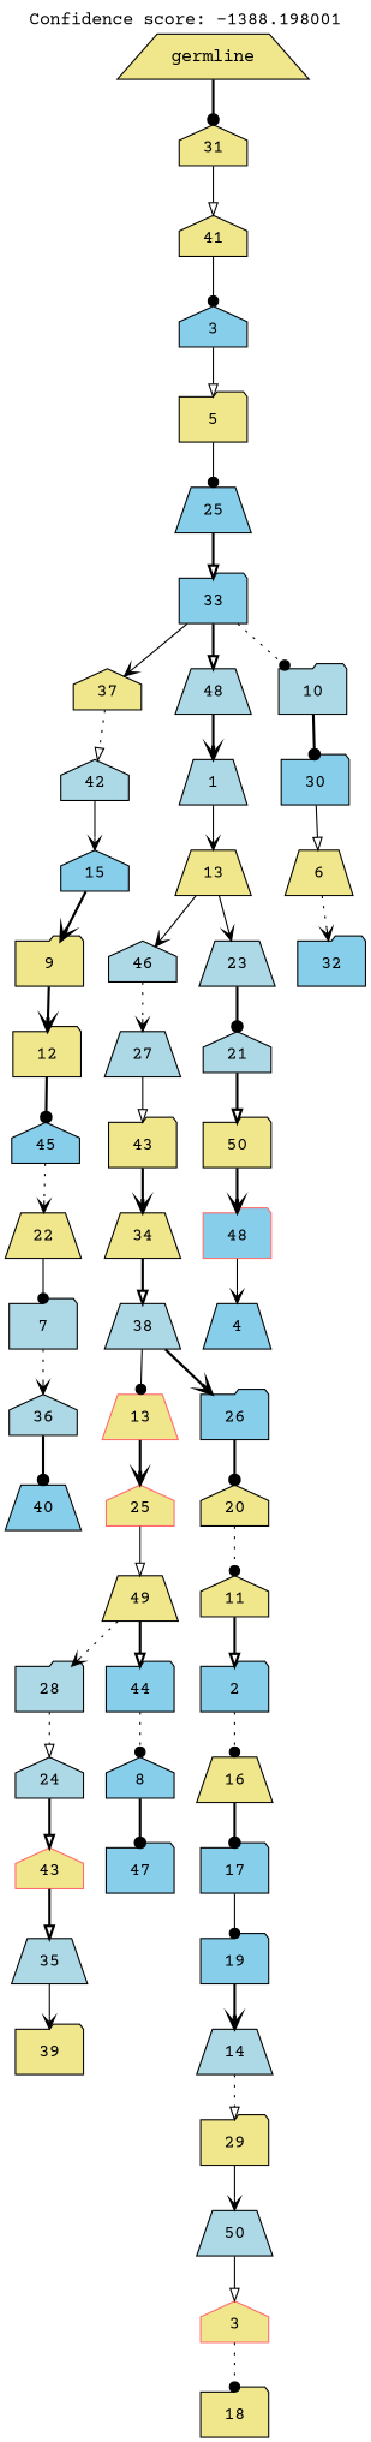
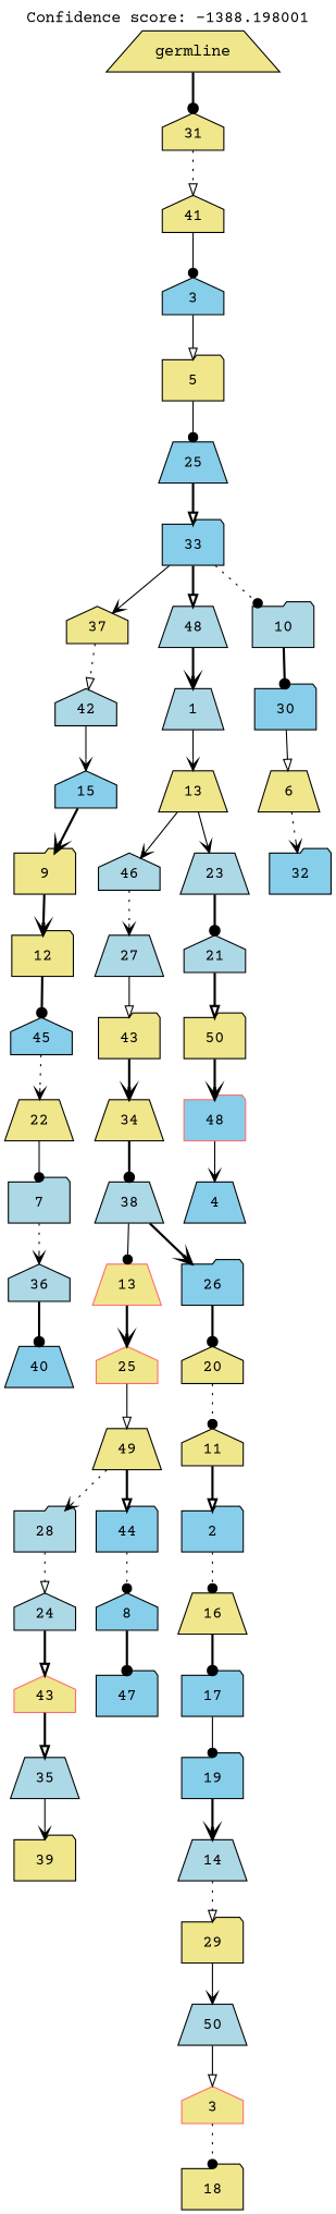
  digraph {
    fontname="Courier Prime"
    label="Confidence score: -1388.198001"
    labelloc=t
    node [fillcolor=khaki fontname="Courier Prime" shape=folder style=filled]
    edge [arrowhead=vee fontname="Courier Prime" style=bold]
    n1 [fillcolor=lightblue label=36 shape=house]
    n2 [fillcolor=skyblue label=40 shape=trapezium]
    n3 [fillcolor=lightblue label=7]
    n4 [label=22 shape=trapezium]
    n5 [fillcolor=skyblue label=45 shape=house]
    n6 [label=12]
    n7 [label=9]
    n8 [fillcolor=skyblue label=15 shape=house]
    n9 [fillcolor=lightblue label=42 shape=house]
    n10 [label=37 shape=house]
    n11 [fillcolor=lightblue label=35 shape=trapezium]
    n12 [label=39]
    n13 [color=indianred1 label=43 shape=house]
    n14 [fillcolor=lightblue label=24 shape=house]
    n15 [fillcolor=lightblue label=28]
    n16 [fillcolor=skyblue label=8 shape=house]
    n17 [fillcolor=skyblue label=47]
    n18 [fillcolor=skyblue label=44]
    n19 [label=49 shape=trapezium]
    n20 [color=indianred1 label=25 shape=house]
    n21 [color=indianred1 label=13 shape=trapezium]
    n22 [color=indianred1 label=3 shape=house]
    n23 [label=18]
    n24 [fillcolor=lightblue label=50 shape=trapezium]
    n25 [label=29]
    n26 [fillcolor=lightblue label=14 shape=trapezium]
    n27 [fillcolor=skyblue label=19]
    n28 [fillcolor=skyblue label=17]
    n29 [label=16 shape=trapezium]
    n30 [fillcolor=skyblue label=2]
    n31 [label=11 shape=house]
    n32 [label=20 shape=house]
    n33 [fillcolor=skyblue label=26]
    n34 [fillcolor=lightblue label=38 shape=trapezium]
    n35 [label=34 shape=trapezium]
    n36 [label=43]
    n37 [fillcolor=lightblue label=27 shape=trapezium]
    n38 [fillcolor=lightblue label=46 shape=house]
    n39 [color=indianred1 fillcolor=skyblue label=48]
    n40 [fillcolor=skyblue label=4 shape=trapezium]
    n41 [label=50]
    n42 [fillcolor=lightblue label=21 shape=house]
    n43 [fillcolor=lightblue label=23 shape=trapezium]
    n44 [label=13 shape=trapezium]
    n45 [fillcolor=lightblue label=1 shape=trapezium]
    n46 [fillcolor=lightblue label=48 shape=trapezium]
    n47 [label=6 shape=trapezium]
    n48 [fillcolor=skyblue label=32]
    n49 [fillcolor=skyblue label=30]
    n50 [fillcolor=lightblue label=10]
    n51 [fillcolor=skyblue label=33]
    n52 [fillcolor=skyblue label=25 shape=trapezium]
    n53 [label=5]
    n54 [fillcolor=skyblue label=3 shape=house]
    n55 [label=41 shape=house]
    n56 [label=31 shape=house]
    n57 [label=germline shape=trapezium]
    n1 -> n2 [arrowhead=dot]
    n3 -> n1 [style=dotted]
    n4 -> n3 [arrowhead=dot style=solid]
    n5 -> n4 [style=dotted]
    n6 -> n5 [arrowhead=dot]
    n7 -> n6
    n8 -> n7
    n9 -> n8 [style=solid]
    n10 -> n9 [arrowhead=onormal style=dotted]
    n11 -> n12 [style=solid]
    n13 -> n11 [arrowhead=onormal]
    n14 -> n13 [arrowhead=onormal]
    n15 -> n14 [arrowhead=onormal style=dotted]
    n16 -> n17 [arrowhead=dot]
    n18 -> n16 [arrowhead=dot style=dotted]
    n19 -> n15 [style=dotted]
    n19 -> n18 [arrowhead=onormal]
    n20 -> n19 [arrowhead=onormal style=solid]
    n21 -> n20
    n22 -> n23 [arrowhead=dot style=dotted]
    n24 -> n22 [arrowhead=onormal style=solid]
    n25 -> n24 [style=solid]
    n26 -> n25 [arrowhead=onormal style=dotted]
    n27 -> n26
    n28 -> n27 [arrowhead=dot style=solid]
    n29 -> n28 [arrowhead=dot]
    n30 -> n29 [arrowhead=dot style=dotted]
    n31 -> n30 [arrowhead=onormal]
    n32 -> n31 [arrowhead=dot style=dotted]
    n33 -> n32 [arrowhead=dot]
    n34 -> n21 [arrowhead=dot style=solid]
    n34 -> n33
-   n35 -> n34 [arrowhead=onormal]
+   n35 -> n34 [arrowhead=dot]
    n36 -> n35
    n37 -> n36 [arrowhead=onormal style=solid]
    n38 -> n37 [style=dotted]
    n39 -> n40 [style=solid]
    n41 -> n39
    n42 -> n41 [arrowhead=onormal]
    n43 -> n42 [arrowhead=dot]
    n44 -> n38 [style=solid]
    n44 -> n43 [style=solid]
    n45 -> n44 [style=solid]
    n46 -> n45
    n47 -> n48 [style=dotted]
    n49 -> n47 [arrowhead=onormal style=solid]
    n50 -> n49 [arrowhead=dot]
    n51 -> n10 [style=solid]
    n51 -> n46 [arrowhead=onormal]
    n51 -> n50 [arrowhead=dot style=dotted]
    n52 -> n51 [arrowhead=onormal]
    n53 -> n52 [arrowhead=dot style=solid]
    n54 -> n53 [arrowhead=onormal style=solid]
    n55 -> n54 [arrowhead=dot style=solid]
-   n56 -> n55 [arrowhead=onormal style=solid]
+   n56 -> n55 [arrowhead=onormal style=dotted]
    n57 -> n56 [arrowhead=dot]
  }
